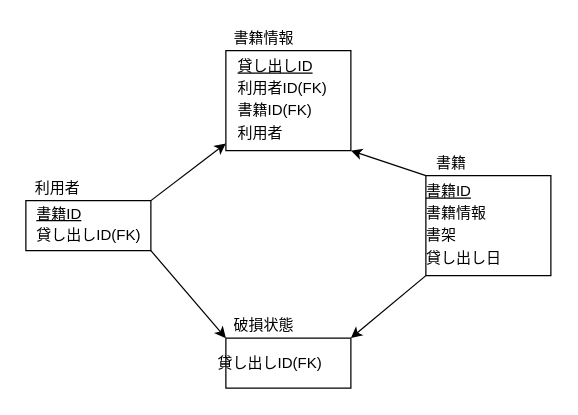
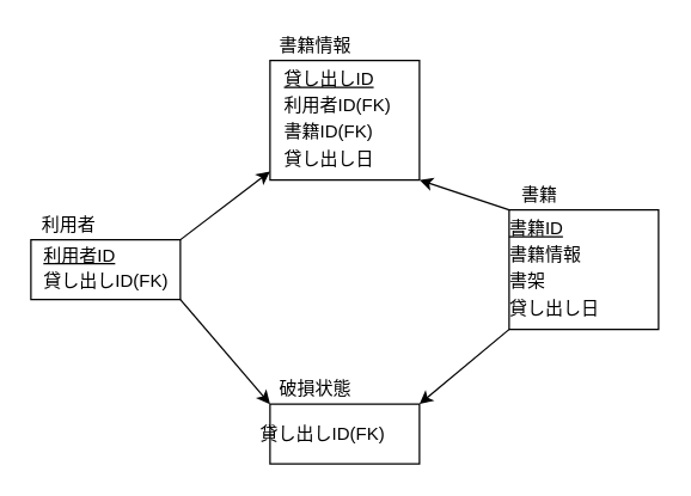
  <mxCell id="0" />
  <mxCell id="1" parent="0" />
  <mxCell id="2" value="" style="rounded=0;whiteSpace=wrap;html=1;" vertex="1" parent="1"><mxGeometry x="20" y="160" width="100" height="40" as="geometry" /></mxCell>
  <mxCell id="3" value="" style="rounded=0;whiteSpace=wrap;html=1;" vertex="1" parent="1"><mxGeometry x="340" y="140" width="100" height="80" as="geometry" /></mxCell>
  <mxCell id="4" value="" style="rounded=0;whiteSpace=wrap;html=1;" vertex="1" parent="1"><mxGeometry x="180" y="270" width="100" height="40" as="geometry" /></mxCell>
  <mxCell id="5" value="" style="rounded=0;whiteSpace=wrap;html=1;" vertex="1" parent="1"><mxGeometry x="180" y="40" width="100" height="80" as="geometry" /></mxCell>
  <mxCell id="6" value="利用者" style="text;html=1;align=center;verticalAlign=middle;resizable=0;points=[];autosize=1;" vertex="1" parent="1"><mxGeometry x="20" y="140" width="50" height="20" as="geometry" /></mxCell>
  <mxCell id="7" value="書籍情報" style="text;html=1;align=center;verticalAlign=middle;resizable=0;points=[];autosize=1;" vertex="1" parent="1"><mxGeometry x="180" y="20" width="60" height="20" as="geometry" /></mxCell>
  <mxCell id="8" value="破損状態" style="text;html=1;align=center;verticalAlign=middle;resizable=0;points=[];autosize=1;" vertex="1" parent="1"><mxGeometry x="180" y="250" width="60" height="20" as="geometry" /></mxCell>
  <mxCell id="9" value="書籍" style="text;html=1;align=center;verticalAlign=middle;resizable=0;points=[];autosize=1;" vertex="1" parent="1"><mxGeometry x="340" y="120" width="40" height="20" as="geometry" /></mxCell>
- <mxCell id="10" value="&lt;p style=&quot;line-height: 210%&quot;&gt;&lt;/p&gt;&lt;div style=&quot;text-align: left&quot;&gt;&lt;u&gt;書籍ID&lt;/u&gt;&lt;br&gt;&lt;/div&gt;&lt;div style=&quot;text-align: left ; line-height: 150%&quot;&gt;貸し出しID(FK)&lt;/div&gt;&lt;p&gt;&lt;/p&gt;" style="text;html=1;align=center;verticalAlign=middle;resizable=0;points=[];autosize=1;" vertex="1" parent="1"><mxGeometry x="20" y="150" width="100" height="60" as="geometry" /></mxCell>
- <mxCell id="11" value="&lt;p style=&quot;line-height: 210%&quot;&gt;&lt;/p&gt;&lt;div style=&quot;text-align: left&quot;&gt;&lt;u&gt;貸し出しID&lt;/u&gt;&lt;br&gt;&lt;/div&gt;&lt;div style=&quot;text-align: left ; line-height: 150%&quot;&gt;利用者ID(FK)&lt;/div&gt;&lt;div style=&quot;text-align: left ; line-height: 150%&quot;&gt;書籍ID(FK)&lt;/div&gt;&lt;div style=&quot;text-align: left ; line-height: 150%&quot;&gt;利用者&lt;/div&gt;&lt;p&gt;&lt;/p&gt;" style="text;html=1;align=center;verticalAlign=middle;resizable=0;points=[];autosize=1;" vertex="1" parent="1"><mxGeometry x="180" y="30" width="90" height="100" as="geometry" /></mxCell>
+ <mxCell id="10" value="&lt;p style=&quot;line-height: 210%&quot;&gt;&lt;/p&gt;&lt;div style=&quot;text-align: left&quot;&gt;&lt;u&gt;利用者ID&lt;/u&gt;&lt;br&gt;&lt;/div&gt;&lt;div style=&quot;text-align: left ; line-height: 150%&quot;&gt;貸し出しID(FK)&lt;/div&gt;&lt;p&gt;&lt;/p&gt;" style="text;html=1;align=center;verticalAlign=middle;resizable=0;points=[];autosize=1;" vertex="1" parent="1"><mxGeometry x="20" y="150" width="100" height="60" as="geometry" /></mxCell>
+ <mxCell id="11" value="&lt;p style=&quot;line-height: 210%&quot;&gt;&lt;/p&gt;&lt;div style=&quot;text-align: left&quot;&gt;&lt;u&gt;貸し出しID&lt;/u&gt;&lt;br&gt;&lt;/div&gt;&lt;div style=&quot;text-align: left ; line-height: 150%&quot;&gt;利用者ID(FK)&lt;/div&gt;&lt;div style=&quot;text-align: left ; line-height: 150%&quot;&gt;書籍ID(FK)&lt;/div&gt;&lt;div style=&quot;text-align: left ; line-height: 150%&quot;&gt;貸し出し日&lt;/div&gt;&lt;p&gt;&lt;/p&gt;" style="text;html=1;align=center;verticalAlign=middle;resizable=0;points=[];autosize=1;" vertex="1" parent="1"><mxGeometry x="180" y="30" width="90" height="100" as="geometry" /></mxCell>
  <mxCell id="12" value="&lt;p style=&quot;line-height: 210%&quot;&gt;&lt;/p&gt;&lt;div style=&quot;text-align: left&quot;&gt;&lt;span&gt;貸し出しID(FK)&lt;/span&gt;&lt;br&gt;&lt;/div&gt;&lt;p&gt;&lt;/p&gt;" style="text;html=1;align=center;verticalAlign=middle;resizable=0;points=[];autosize=1;" vertex="1" parent="1"><mxGeometry x="180" y="270" width="70" height="40" as="geometry" /></mxCell>
  <mxCell id="13" value="&lt;p style=&quot;line-height: 210%&quot;&gt;&lt;/p&gt;&lt;div style=&quot;text-align: left&quot;&gt;&lt;u&gt;書籍ID&lt;/u&gt;&lt;br&gt;&lt;/div&gt;&lt;div style=&quot;text-align: left ; line-height: 150%&quot;&gt;書籍情報&lt;/div&gt;&lt;div style=&quot;text-align: left ; line-height: 150%&quot;&gt;書架&lt;/div&gt;&lt;div style=&quot;text-align: left ; line-height: 150%&quot;&gt;貸し出し日&lt;/div&gt;&lt;p&gt;&lt;/p&gt;" style="text;html=1;align=center;verticalAlign=middle;resizable=0;points=[];autosize=1;" vertex="1" parent="1"><mxGeometry x="340" y="130" width="60" height="100" as="geometry" /></mxCell>
  <mxCell id="14" value="" style="endArrow=classic;html=1;" edge="1" parent="1" target="11"><mxGeometry width="50" height="50" relative="1" as="geometry"><mxPoint x="120" y="160" as="sourcePoint" /><mxPoint x="170" y="110" as="targetPoint" /></mxGeometry></mxCell>
  <mxCell id="15" value="" style="endArrow=classic;html=1;" edge="1" parent="1"><mxGeometry width="50" height="50" relative="1" as="geometry"><mxPoint x="120" y="200" as="sourcePoint" /><mxPoint x="180" y="270" as="targetPoint" /></mxGeometry></mxCell>
  <mxCell id="16" value="" style="endArrow=classic;html=1;entryX=1;entryY=0;entryDx=0;entryDy=0;" edge="1" parent="1" target="4"><mxGeometry width="50" height="50" relative="1" as="geometry"><mxPoint x="340" y="220" as="sourcePoint" /><mxPoint x="390" y="170" as="targetPoint" /></mxGeometry></mxCell>
  <mxCell id="17" value="" style="endArrow=classic;html=1;entryX=1;entryY=1;entryDx=0;entryDy=0;" edge="1" parent="1" target="5"><mxGeometry width="50" height="50" relative="1" as="geometry"><mxPoint x="340" y="140" as="sourcePoint" /><mxPoint x="390" y="90" as="targetPoint" /></mxGeometry></mxCell>
